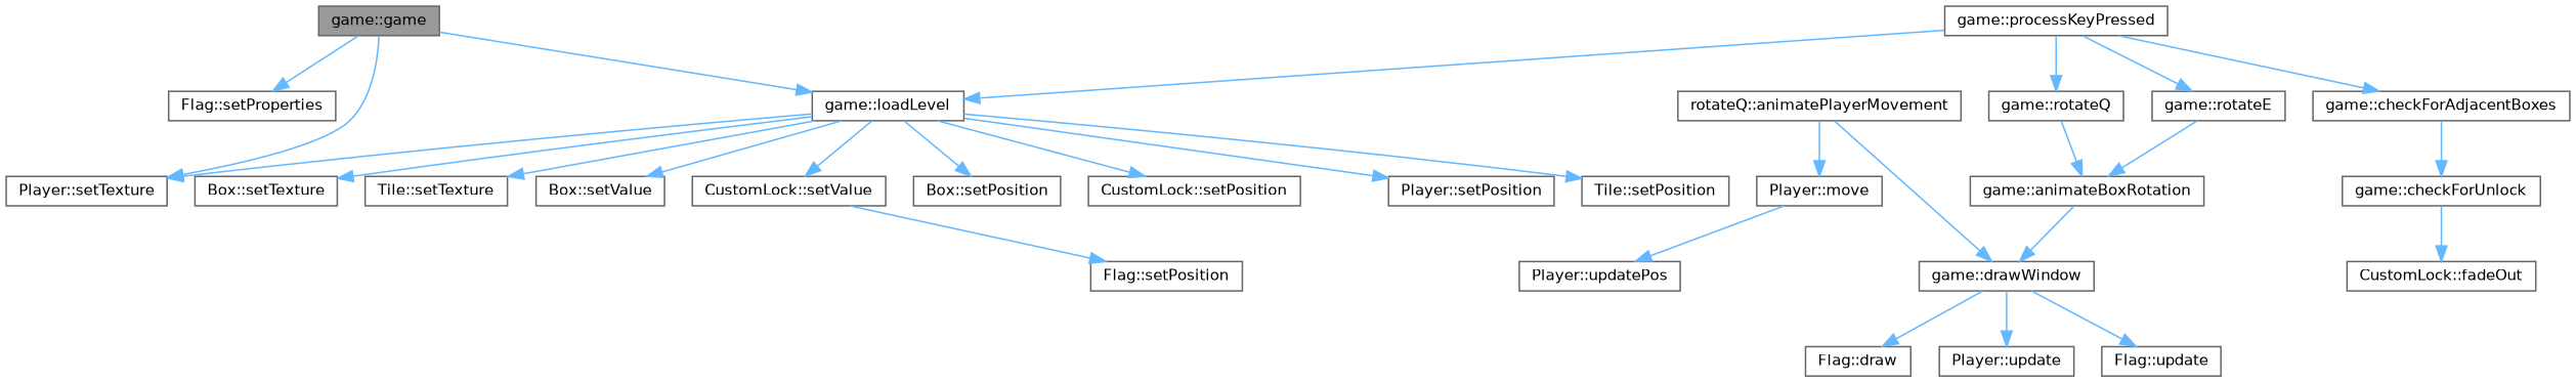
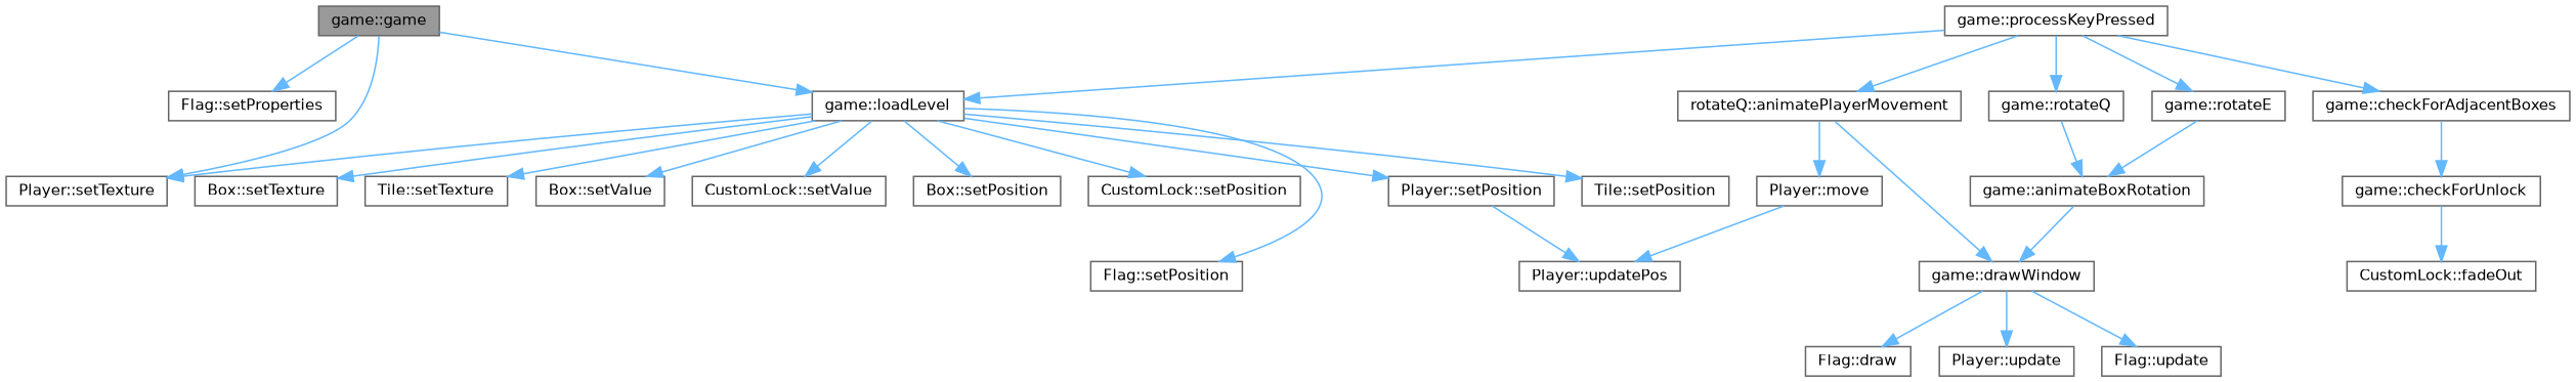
  digraph {
    rankdir=TB
    node [color=grey40 fillcolor=white fontname=Helvetica fontsize=10 shape=box style=filled]
    edge [color=steelblue1 fontname=Helvetica fontsize=10 labelfontname=Helvetica labelfontsize=10 style=solid]
    n1 [color=gray40 fillcolor=grey60 fontcolor=black height=0.2 label="game::game" width=0.4]
    n2 [height=0.2 label="game::loadLevel" width=0.4]
    n3 [height=0.2 label="Player::setTexture" width=0.4]
    n4 [height=0.2 label="Flag::setProperties" width=0.4]
    n5 [height=0.2 label="Box::setPosition" width=0.4]
    n6 [height=0.2 label="CustomLock::setPosition" width=0.4]
    n7 [height=0.2 label="Flag::setPosition" width=0.4]
    n8 [height=0.2 label="Player::setPosition" width=0.4]
    n9 [height=0.2 label="Tile::setPosition" width=0.4]
    n10 [height=0.2 label="Box::setTexture" width=0.4]
    n11 [height=0.2 label="Tile::setTexture" width=0.4]
    n12 [height=0.2 label="Box::setValue" width=0.4]
    n13 [height=0.2 label="CustomLock::setValue" width=0.4]
    n14 [height=0.2 label="Player::updatePos" width=0.4]
    n15 [height=0.2 label="game::drawWindow" width=0.4]
    n16 [height=0.2 label="Flag::draw" width=0.4]
    n17 [height=0.2 label="Player::update" width=0.4]
    n18 [height=0.2 label="Flag::update" width=0.4]
    n19 [height=0.2 label="game::processKeyPressed" width=0.4]
    n20 [height=0.2 label="rotateQ::animatePlayerMovement" width=0.4]
    n21 [height=0.2 label="game::checkForAdjacentBoxes" width=0.4]
    n22 [height=0.2 label="game::rotateE" width=0.4]
    n23 [height=0.2 label="game::rotateQ" width=0.4]
    n24 [height=0.2 label="Player::move" width=0.4]
    n25 [height=0.2 label="game::checkForUnlock" width=0.4]
    n26 [height=0.2 label="game::animateBoxRotation" width=0.4]
    n27 [height=0.2 label="CustomLock::fadeOut" width=0.4]
    n1 -> n2
    n1 -> n3
    n1 -> n4
    n2 -> n3
    n2 -> n5
    n2 -> n6
-   n13 -> n7
+   n2 -> n7
    n2 -> n8
    n2 -> n9
    n2 -> n10
    n2 -> n11
    n2 -> n12
    n2 -> n13
+   n8 -> n14
    n15 -> n16
    n15 -> n17
    n15 -> n18
    n19 -> n2
+   n19 -> n20
    n19 -> n21
    n19 -> n22
    n19 -> n23
    n20 -> n15
    n20 -> n24
    n21 -> n25
    n22 -> n26
    n23 -> n26
    n24 -> n14
    n25 -> n27
    n26 -> n15
  }
